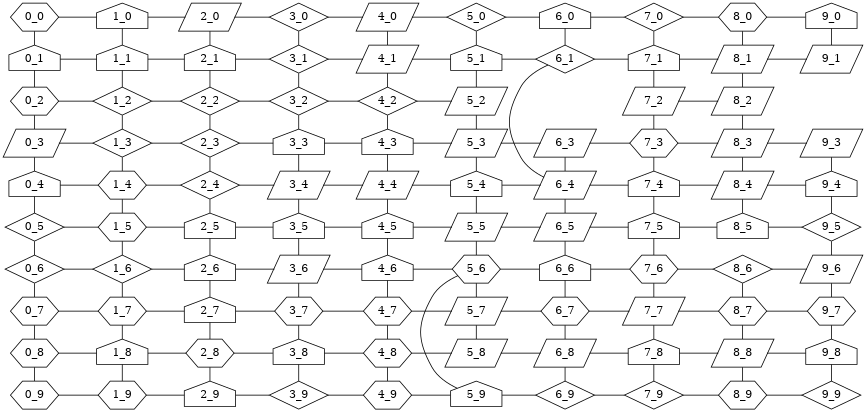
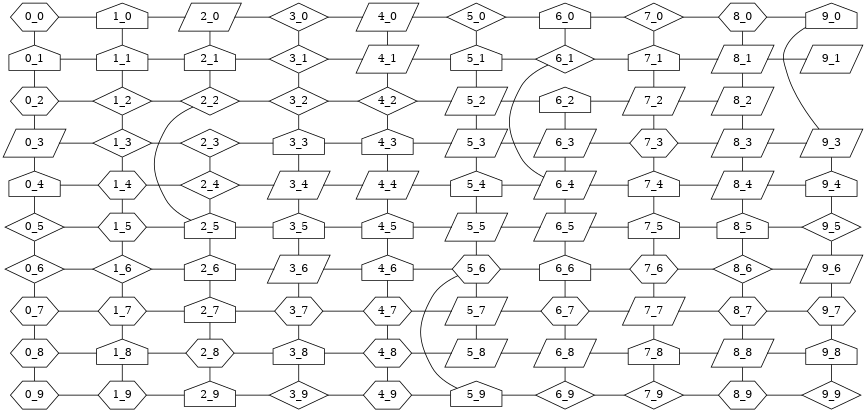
  strict graph {
    rank=same
    rankdir=LR
    node [shape=house]
    "0_0" [height=0.5 shape=hexagon width=0.75]
    "0_1" [height=0.5 width=0.75]
    "0_2" [height=0.5 shape=hexagon width=0.75]
    "0_3" [height=0.5 shape=parallelogram width=0.75]
    "0_4" [height=0.5 width=0.75]
    "0_5" [height=0.5 shape=diamond width=0.75]
    "0_6" [height=0.5 shape=diamond width=0.75]
    "0_7" [height=0.5 shape=hexagon width=0.75]
    "0_8" [height=0.5 shape=hexagon width=0.75]
    "0_9" [height=0.5 shape=hexagon width=0.75]
    "1_0" [height=0.5 width=0.75]
    "1_1" [height=0.5 width=0.75]
    "1_2" [height=0.5 shape=diamond width=0.75]
    "1_3" [height=0.5 shape=diamond width=0.75]
    "1_4" [height=0.5 shape=hexagon width=0.75]
    "1_5" [height=0.5 shape=hexagon width=0.75]
    "1_6" [height=0.5 shape=diamond width=0.75]
    "1_7" [height=0.5 shape=hexagon width=0.75]
    "1_8" [height=0.5 width=0.75]
    "1_9" [height=0.5 shape=hexagon width=0.75]
    "2_0" [height=0.5 shape=parallelogram width=0.75]
    "2_1" [height=0.5 width=0.75]
    "2_2" [height=0.5 shape=diamond width=0.75]
    "2_3" [height=0.5 shape=diamond width=0.75]
    "2_4" [height=0.5 shape=diamond width=0.75]
    "2_5" [height=0.5 width=0.75]
    "2_6" [height=0.5 width=0.75]
    "2_7" [height=0.5 width=0.75]
    "2_8" [height=0.5 shape=hexagon width=0.75]
    "2_9" [height=0.5 width=0.75]
    "3_0" [height=0.5 shape=diamond width=0.75]
    "3_1" [height=0.5 shape=diamond width=0.75]
    "3_2" [height=0.5 shape=diamond width=0.75]
    "3_3" [height=0.5 width=0.75]
    "3_4" [height=0.5 shape=parallelogram width=0.75]
    "3_5" [height=0.5 width=0.75]
    "3_6" [height=0.5 shape=parallelogram width=0.75]
    "3_7" [height=0.5 shape=hexagon width=0.75]
    "3_8" [height=0.5 width=0.75]
    "3_9" [height=0.5 shape=diamond width=0.75]
    "4_0" [height=0.5 shape=parallelogram width=0.75]
    "4_1" [height=0.5 shape=parallelogram width=0.75]
    "4_2" [height=0.5 shape=diamond width=0.75]
    "4_3" [height=0.5 width=0.75]
    "4_4" [height=0.5 shape=parallelogram width=0.75]
    "4_5" [height=0.5 width=0.75]
    "4_6" [height=0.5 width=0.75]
    "4_7" [height=0.5 shape=hexagon width=0.75]
    "4_8" [height=0.5 shape=hexagon width=0.75]
    "4_9" [height=0.5 shape=hexagon width=0.75]
    "5_0" [height=0.5 shape=diamond width=0.75]
    "5_1" [height=0.5 width=0.75]
    "5_2" [height=0.5 shape=parallelogram width=0.75]
    "5_3" [height=0.5 shape=parallelogram width=0.75]
    "5_4" [height=0.5 width=0.75]
    "5_5" [height=0.5 shape=parallelogram width=0.75]
    "5_6" [height=0.5 shape=hexagon width=0.75]
    "5_7" [height=0.5 shape=parallelogram width=0.75]
    "5_8" [height=0.5 shape=parallelogram width=0.75]
    "5_9" [height=0.5 width=0.75]
    "6_0" [height=0.5 width=0.75]
    "6_1" [height=0.5 shape=diamond width=0.75]
+   "6_2" [height=0.5 width=0.75]
    "6_3" [height=0.5 shape=parallelogram width=0.75]
    "6_4" [height=0.5 shape=parallelogram width=0.75]
    "6_5" [height=0.5 shape=parallelogram width=0.75]
    "6_6" [height=0.5 width=0.75]
    "6_7" [height=0.5 shape=hexagon width=0.75]
    "6_8" [height=0.5 shape=parallelogram width=0.75]
    "6_9" [height=0.5 shape=diamond width=0.75]
    "7_0" [height=0.5 shape=diamond width=0.75]
    "7_1" [height=0.5 width=0.75]
    "7_2" [height=0.5 shape=parallelogram width=0.75]
    "7_3" [height=0.5 shape=hexagon width=0.75]
    "7_4" [height=0.5 width=0.75]
    "7_5" [height=0.5 width=0.75]
    "7_6" [height=0.5 shape=hexagon width=0.75]
    "7_7" [height=0.5 shape=parallelogram width=0.75]
    "7_8" [height=0.5 width=0.75]
    "7_9" [height=0.5 shape=diamond width=0.75]
    "8_0" [height=0.5 shape=hexagon width=0.75]
    "8_1" [height=0.5 shape=parallelogram width=0.75]
    "8_2" [height=0.5 shape=parallelogram width=0.75]
    "8_3" [height=0.5 shape=parallelogram width=0.75]
    "8_4" [height=0.5 shape=parallelogram width=0.75]
    "8_5" [height=0.5 width=0.75]
    "8_6" [height=0.5 shape=diamond width=0.75]
    "8_7" [height=0.5 shape=hexagon width=0.75]
    "8_8" [height=0.5 shape=parallelogram width=0.75]
    "8_9" [height=0.5 shape=hexagon width=0.75]
    "9_0" [height=0.5 width=0.75]
    "9_1" [height=0.5 shape=parallelogram width=0.75]
    "9_3" [height=0.5 shape=parallelogram width=0.75]
    "9_4" [height=0.5 width=0.75]
    "9_5" [height=0.5 shape=diamond width=0.75]
    "9_6" [height=0.5 shape=parallelogram width=0.75]
    "9_7" [height=0.5 shape=hexagon width=0.75]
    "9_8" [height=0.5 width=0.75]
    "9_9" [height=0.5 shape=diamond width=0.75]
    subgraph sub_1 {
      "0_0"
      "0_1"
      "0_2"
      "0_3"
      "0_4"
      "0_5"
      "0_6"
      "0_7"
      "0_8"
      "0_9"
    }
    subgraph sub_2 {
      "1_0"
      "1_1"
      "1_2"
      "1_3"
      "1_4"
      "1_5"
      "1_6"
      "1_7"
      "1_8"
      "1_9"
    }
    subgraph sub_3 {
      "2_0"
      "2_1"
      "2_2"
      "2_3"
      "2_4"
      "2_5"
      "2_6"
      "2_7"
      "2_8"
      "2_9"
    }
    subgraph sub_4 {
      "3_0"
      "3_1"
      "3_2"
      "3_3"
      "3_4"
      "3_5"
      "3_6"
      "3_7"
      "3_8"
      "3_9"
    }
    subgraph sub_5 {
      "4_0"
      "4_1"
      "4_2"
      "4_3"
      "4_4"
      "4_5"
      "4_6"
      "4_7"
      "4_8"
      "4_9"
    }
    subgraph sub_6 {
      "5_0"
      "5_1"
      "5_2"
      "5_3"
      "5_4"
      "5_5"
      "5_6"
      "5_7"
      "5_8"
      "5_9"
    }
    subgraph sub_7 {
      "6_0"
      "6_1"
+     "6_2"
      "6_3"
      "6_4"
      "6_5"
      "6_6"
      "6_7"
      "6_8"
      "6_9"
    }
    subgraph sub_8 {
      "7_0"
      "7_1"
      "7_2"
      "7_3"
      "7_4"
      "7_5"
      "7_6"
      "7_7"
      "7_8"
      "7_9"
    }
    subgraph sub_9 {
      "8_0"
      "8_1"
      "8_2"
      "8_3"
      "8_4"
      "8_5"
      "8_6"
      "8_7"
      "8_8"
      "8_9"
    }
    subgraph sub_10 {
      "9_0"
      "9_1"
      "9_3"
      "9_4"
      "9_5"
      "9_6"
      "9_7"
      "9_8"
      "9_9"
    }
    "0_0" -- "0_1"
    "0_0" -- "1_0"
    "0_1" -- "0_2"
    "0_1" -- "1_1"
    "0_2" -- "0_3"
    "0_2" -- "1_2"
    "0_3" -- "0_4"
    "0_3" -- "1_3"
    "0_4" -- "0_5"
    "0_4" -- "1_4"
    "0_5" -- "0_6"
    "0_5" -- "1_5"
    "0_6" -- "0_7"
    "0_6" -- "1_6"
    "0_7" -- "0_8"
    "0_7" -- "1_7"
    "0_8" -- "0_9"
    "0_8" -- "1_8"
    "0_9" -- "1_9"
    "1_0" -- "1_1"
    "1_0" -- "2_0"
    "1_1" -- "1_2"
    "1_1" -- "2_1"
    "1_2" -- "1_3"
    "1_2" -- "2_2"
    "1_3" -- "1_4"
    "1_3" -- "2_3"
    "1_4" -- "1_5"
    "1_4" -- "2_4"
    "1_5" -- "1_6"
    "1_5" -- "2_5"
    "1_6" -- "1_7"
    "1_6" -- "2_6"
    "1_7" -- "1_8"
    "1_7" -- "2_7"
    "1_8" -- "1_9"
    "1_8" -- "2_8"
    "1_9" -- "2_9"
    "2_0" -- "2_1"
    "2_0" -- "3_0"
    "2_1" -- "2_2"
    "2_1" -- "3_1"
-   "2_2" -- "2_3"
+   "2_2" -- "2_5"
    "2_2" -- "3_2"
    "2_3" -- "2_4"
    "2_3" -- "3_3"
    "2_4" -- "2_5"
    "2_4" -- "3_4"
    "2_5" -- "2_6"
    "2_5" -- "3_5"
    "2_6" -- "2_7"
    "2_6" -- "3_6"
    "2_7" -- "2_8"
    "2_7" -- "3_7"
    "2_8" -- "2_9"
    "2_8" -- "3_8"
    "2_9" -- "3_9"
    "3_0" -- "3_1"
    "3_0" -- "4_0"
    "3_1" -- "3_2"
    "3_1" -- "4_1"
    "3_2" -- "3_3"
    "3_2" -- "4_2"
    "3_3" -- "3_4"
    "3_3" -- "4_3"
    "3_4" -- "3_5"
    "3_4" -- "4_4"
    "3_5" -- "3_6"
    "3_5" -- "4_5"
    "3_6" -- "3_7"
    "3_6" -- "4_6"
    "3_7" -- "3_8"
    "3_7" -- "4_7"
    "3_8" -- "3_9"
    "3_8" -- "4_8"
    "3_9" -- "4_9"
    "4_0" -- "4_1"
    "4_0" -- "5_0"
    "4_1" -- "4_2"
    "4_1" -- "5_1"
    "4_2" -- "4_3"
    "4_2" -- "5_2"
    "4_3" -- "4_4"
    "4_3" -- "5_3"
    "4_4" -- "4_5"
    "4_4" -- "5_4"
    "4_5" -- "4_6"
    "4_5" -- "5_5"
    "4_6" -- "4_7"
    "4_6" -- "5_6"
    "4_7" -- "4_8"
    "4_7" -- "5_7"
    "4_8" -- "4_9"
    "4_8" -- "5_8"
    "4_9" -- "5_9"
    "5_0" -- "5_1"
    "5_0" -- "6_0"
    "5_1" -- "5_2"
    "5_1" -- "6_1"
    "5_2" -- "5_3"
+   "5_2" -- "6_2"
    "5_3" -- "5_4"
    "5_3" -- "6_3"
    "5_4" -- "5_5"
    "5_4" -- "6_4"
    "5_5" -- "5_6"
    "5_5" -- "6_5"
    "5_6" -- "5_7"
    "5_6" -- "5_9"
    "5_6" -- "6_6"
    "5_7" -- "5_8"
    "5_7" -- "6_7"
    "5_8" -- "6_8"
    "5_9" -- "6_9"
    "6_0" -- "6_1"
    "6_0" -- "7_0"
    "6_1" -- "6_4"
    "6_1" -- "7_1"
+   "6_2" -- "6_3"
+   "6_2" -- "7_2"
    "6_3" -- "6_4"
    "6_3" -- "7_3"
    "6_4" -- "6_5"
    "6_4" -- "7_4"
    "6_5" -- "6_6"
    "6_5" -- "7_5"
    "6_6" -- "6_7"
    "6_6" -- "7_6"
    "6_7" -- "6_8"
    "6_7" -- "7_7"
    "6_8" -- "6_9"
    "6_8" -- "7_8"
    "6_9" -- "7_9"
    "7_0" -- "7_1"
    "7_0" -- "8_0"
    "7_1" -- "7_2"
    "7_1" -- "8_1"
    "7_2" -- "7_3"
    "7_2" -- "8_2"
    "7_3" -- "7_4"
    "7_3" -- "8_3"
    "7_4" -- "7_5"
    "7_4" -- "8_4"
    "7_5" -- "7_6"
    "7_5" -- "8_5"
    "7_6" -- "7_7"
    "7_6" -- "8_6"
    "7_7" -- "7_8"
    "7_7" -- "8_7"
    "7_8" -- "7_9"
    "7_8" -- "8_8"
    "7_9" -- "8_9"
    "8_0" -- "8_1"
    "8_0" -- "9_0"
    "8_1" -- "8_2"
    "8_1" -- "9_1"
    "8_2" -- "8_3"
    "8_3" -- "8_4"
    "8_3" -- "9_3"
    "8_4" -- "8_5"
    "8_4" -- "9_4"
+   "8_5" -- "8_6"
    "8_5" -- "9_5"
    "8_6" -- "8_7"
    "8_6" -- "9_6"
    "8_7" -- "8_8"
    "8_7" -- "9_7"
    "8_8" -- "8_9"
    "8_8" -- "9_8"
    "8_9" -- "9_9"
-   "9_0" -- "9_1"
+   "9_0" -- "9_3"
    "9_3" -- "9_4"
    "9_4" -- "9_5"
    "9_5" -- "9_6"
    "9_6" -- "9_7"
    "9_7" -- "9_8"
    "9_8" -- "9_9"
  }
